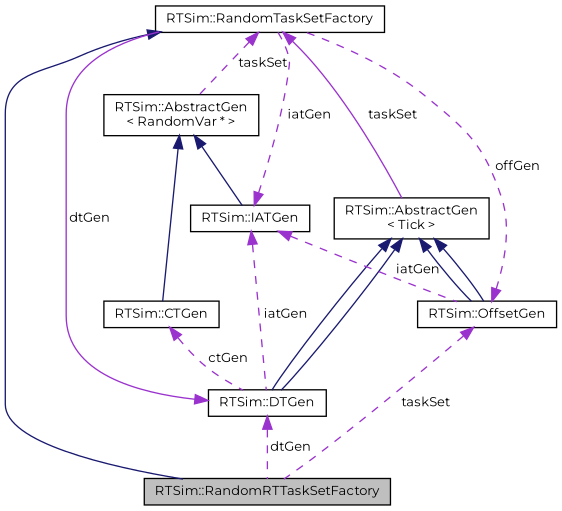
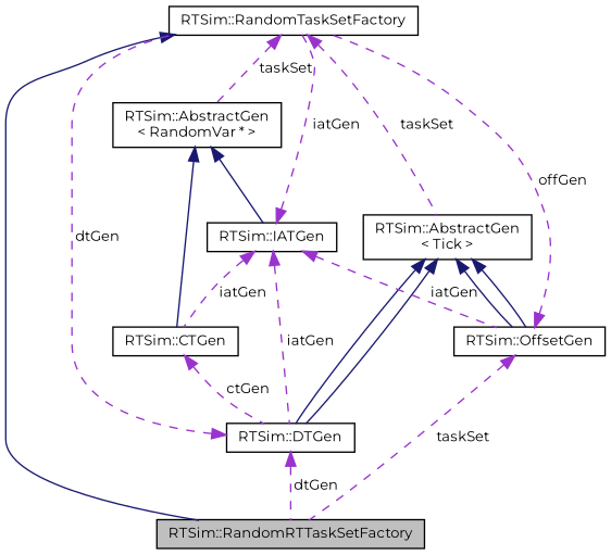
  digraph {
    fontname=Montserrat
    node [color=black fillcolor=white fontname=Montserrat fontsize=10 shape=record style=filled]
    edge [color=darkorchid3 dir=back fontname=Montserrat fontsize=10 labelfontname=Helvetica labelfontsize=10 style=dashed]
    n1 [fillcolor=grey75 fontcolor=black height=0.2 label="RTSim::RandomRTTaskSetFactory" width=0.4]
    n2 [height=0.2 label="RTSim::RandomTaskSetFactory" width=0.4]
    n3 [height=0.2 label="RTSim::AbstractGen\l\< Tick \>" width=0.4]
    n4 [height=0.2 label="RTSim::AbstractGen\l\< RandomVar * \>" width=0.4]
    n5 [height=0.2 label="RTSim::OffsetGen" width=0.4]
    n6 [height=0.2 label="RTSim::DTGen" width=0.4]
    n7 [height=0.2 label="RTSim::IATGen" width=0.4]
    n8 [height=0.2 label="RTSim::CTGen" width=0.4]
    n2 -> n1 [color=midnightblue style=solid]
-   n2 -> n3 [label=" taskSet" style=solid]
+   n2 -> n3 [label=" taskSet"]
    n2 -> n4 [label=" taskSet"]
    n3 -> n5 [color=midnightblue style=solid]
    n3 -> n5 [color=midnightblue style=solid]
    n3 -> n6 [color=midnightblue style=solid]
    n3 -> n6 [color=midnightblue style=solid]
    n4 -> n7 [color=midnightblue style=solid]
    n4 -> n8 [color=midnightblue style=solid]
    n5 -> n1 [label=" taskSet"]
    n5 -> n2 [label=" offGen"]
    n6 -> n1 [label=" dtGen"]
-   n6 -> n2 [label=" dtGen" style=solid]
+   n6 -> n2 [label=" dtGen"]
    n7 -> n2 [label=" iatGen"]
    n7 -> n5 [label=" iatGen"]
    n7 -> n6 [label=" iatGen"]
+   n7 -> n8 [label=" iatGen"]
    n8 -> n6 [label=" ctGen"]
  }
